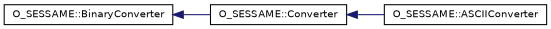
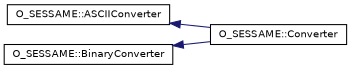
  digraph {
    rankdir=LR
    node [color=black fillcolor=white fontname=Helvetica fontsize=10 shape=record style=filled]
    edge [color=midnightblue dir=back fontname=Helvetica fontsize=10 labelfontname=Helvetica labelfontsize=10 style=solid]
    n1 [height=0.2 label="O_SESSAME::Converter" width=0.4]
    n2 [height=0.2 label="O_SESSAME::ASCIIConverter" width=0.4]
    n3 [height=0.2 label="O_SESSAME::BinaryConverter" width=0.4]
-   n1 -> n2
+   n2 -> n1
    n3 -> n1
  }
